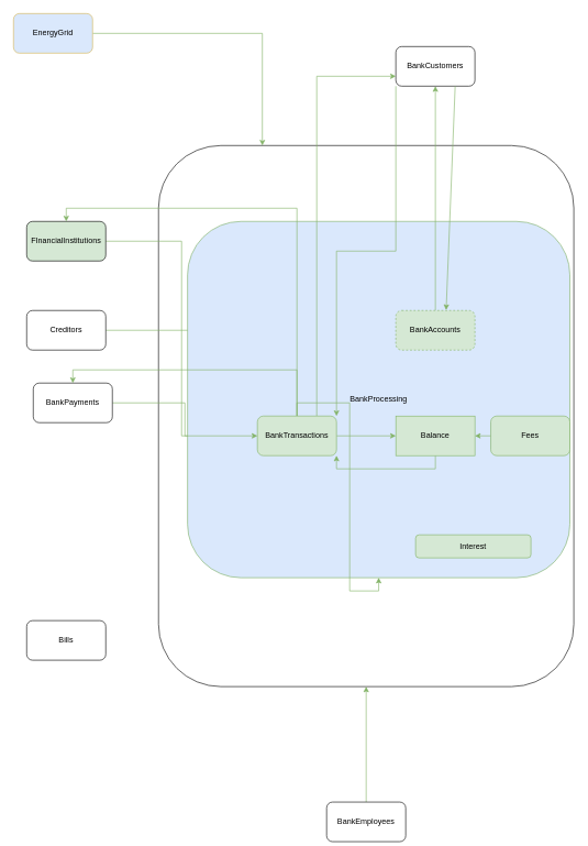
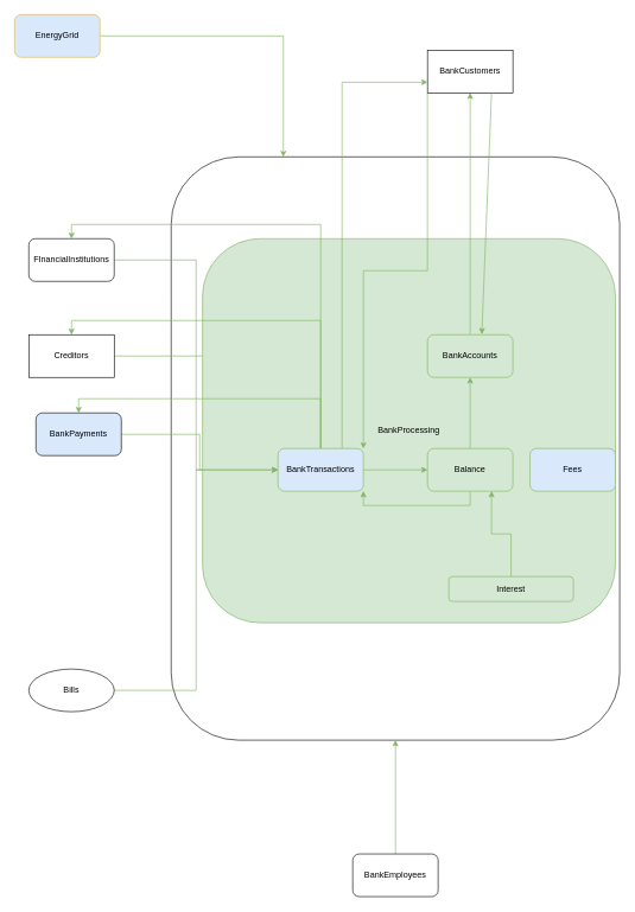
  <mxCell id="0" />
  <mxCell id="1" parent="0" />
  <mxCell id="2" value="" style="rounded=1;whiteSpace=wrap;html=1;" vertex="1" parent="1"><mxGeometry x="240" y="220" width="630" height="820" as="geometry" /></mxCell>
  <mxCell id="3" style="edgeStyle=orthogonalEdgeStyle;rounded=0;orthogonalLoop=1;jettySize=auto;html=1;entryX=0;entryY=0.5;entryDx=0;entryDy=0;fillColor=#d5e8d4;strokeColor=#82b366;" edge="1" parent="1" source="4" target="26"><mxGeometry relative="1" as="geometry" /></mxCell>
- <mxCell id="4" value="FInancialInstitutions" style="rounded=1;whiteSpace=wrap;html=1;fillColor=#d5e8d4;" vertex="1" parent="1"><mxGeometry x="40" y="335" width="120" height="60" as="geometry" /></mxCell>
+ <mxCell id="4" value="FInancialInstitutions" style="rounded=1;whiteSpace=wrap;html=1;" vertex="1" parent="1"><mxGeometry x="40" y="335" width="120" height="60" as="geometry" /></mxCell>
  <mxCell id="5" style="edgeStyle=orthogonalEdgeStyle;rounded=0;orthogonalLoop=1;jettySize=auto;html=1;exitX=1;exitY=0.5;exitDx=0;exitDy=0;fillColor=#d5e8d4;strokeColor=#82b366;" edge="1" parent="1" source="7"><mxGeometry relative="1" as="geometry"><mxPoint x="390" y="660" as="targetPoint" /></mxGeometry></mxCell>
- <mxCell id="6" value="BankProcessing" style="rounded=1;whiteSpace=wrap;html=1;fillColor=#dae8fc;strokeColor=#82b366;" vertex="1" parent="1"><mxGeometry x="284" y="335" width="580" height="540" as="geometry" /></mxCell>
- <mxCell id="7" value="Creditors" style="rounded=1;whiteSpace=wrap;html=1;" vertex="1" parent="1"><mxGeometry x="40" y="470" width="120" height="60" as="geometry" /></mxCell>
+ <mxCell id="6" value="BankProcessing" style="rounded=1;whiteSpace=wrap;html=1;fillColor=#d5e8d4;strokeColor=#82b366;" vertex="1" parent="1"><mxGeometry x="284" y="335" width="580" height="540" as="geometry" /></mxCell>
+ <mxCell id="7" value="Creditors" style="whiteSpace=wrap;html=1;rounded=0;" vertex="1" parent="1"><mxGeometry x="40" y="470" width="120" height="60" as="geometry" /></mxCell>
  <mxCell id="8" style="edgeStyle=orthogonalEdgeStyle;rounded=0;orthogonalLoop=1;jettySize=auto;html=1;entryX=0.5;entryY=1;entryDx=0;entryDy=0;fillColor=#d5e8d4;strokeColor=#82b366;" edge="1" parent="1" source="9" target="2"><mxGeometry relative="1" as="geometry" /></mxCell>
- <mxCell id="9" value="BankEmployees" style="rounded=1;whiteSpace=wrap;html=1;" vertex="1" parent="1"><mxGeometry x="495" y="1215" width="120" height="60" as="geometry" /></mxCell>
+ <mxCell id="9" value="BankEmployees" style="rounded=1;whiteSpace=wrap;html=1;" vertex="1" parent="1"><mxGeometry x="495" y="1200" width="120" height="60" as="geometry" /></mxCell>
  <mxCell id="10" style="edgeStyle=orthogonalEdgeStyle;rounded=0;orthogonalLoop=1;jettySize=auto;html=1;exitX=0.5;exitY=0;exitDx=0;exitDy=0;entryX=0.5;entryY=1;entryDx=0;entryDy=0;fillColor=#d5e8d4;strokeColor=#82b366;" edge="1" parent="1" source="11" target="13"><mxGeometry relative="1" as="geometry" /></mxCell>
- <mxCell id="11" value="BankAccounts" style="rounded=1;whiteSpace=wrap;html=1;fillColor=#d5e8d4;strokeColor=#82b366;dashed=1;" vertex="1" parent="1"><mxGeometry x="600" y="470" width="120" height="60" as="geometry" /></mxCell>
+ <mxCell id="11" value="BankAccounts" style="rounded=1;whiteSpace=wrap;html=1;fillColor=#d5e8d4;strokeColor=#82b366;" vertex="1" parent="1"><mxGeometry x="600" y="470" width="120" height="60" as="geometry" /></mxCell>
  <mxCell id="12" style="edgeStyle=orthogonalEdgeStyle;rounded=0;orthogonalLoop=1;jettySize=auto;html=1;exitX=0;exitY=1;exitDx=0;exitDy=0;entryX=1;entryY=0;entryDx=0;entryDy=0;fillColor=#d5e8d4;strokeColor=#82b366;" edge="1" parent="1" source="13" target="26"><mxGeometry relative="1" as="geometry" /></mxCell>
- <mxCell id="13" value="BankCustomers" style="rounded=1;whiteSpace=wrap;html=1;" vertex="1" parent="1"><mxGeometry x="600" y="70" width="120" height="60" as="geometry" /></mxCell>
- <mxCell id="15" value="Bills" style="rounded=1;whiteSpace=wrap;html=1;" vertex="1" parent="1"><mxGeometry x="40" y="940" width="120" height="60" as="geometry" /></mxCell>
+ <mxCell id="13" value="BankCustomers" style="whiteSpace=wrap;html=1;rounded=0;" vertex="1" parent="1"><mxGeometry x="600" y="70" width="120" height="60" as="geometry" /></mxCell>
+ <mxCell id="14" style="edgeStyle=orthogonalEdgeStyle;rounded=0;orthogonalLoop=1;jettySize=auto;html=1;entryX=0;entryY=0.5;entryDx=0;entryDy=0;fillColor=#d5e8d4;strokeColor=#82b366;" edge="1" parent="1" source="15" target="26"><mxGeometry relative="1" as="geometry" /></mxCell>
+ <mxCell id="15" value="Bills" style="ellipse;whiteSpace=wrap;html=1;" vertex="1" parent="1"><mxGeometry x="40" y="940" width="120" height="60" as="geometry" /></mxCell>
  <mxCell id="16" style="edgeStyle=orthogonalEdgeStyle;rounded=0;orthogonalLoop=1;jettySize=auto;html=1;exitX=1;exitY=0.5;exitDx=0;exitDy=0;entryX=0;entryY=0.5;entryDx=0;entryDy=0;fillColor=#d5e8d4;strokeColor=#82b366;" edge="1" parent="1" source="17" target="26"><mxGeometry relative="1" as="geometry"><mxPoint x="390" y="660" as="targetPoint" /><Array as="points"><mxPoint x="280" y="610" /><mxPoint x="280" y="660" /></Array></mxGeometry></mxCell>
- <mxCell id="17" value="BankPayments" style="rounded=1;whiteSpace=wrap;html=1;" vertex="1" parent="1"><mxGeometry x="50" y="580" width="120" height="60" as="geometry" /></mxCell>
+ <mxCell id="17" value="BankPayments" style="rounded=1;whiteSpace=wrap;html=1;fillColor=#dae8fc;" vertex="1" parent="1"><mxGeometry x="50" y="580" width="120" height="60" as="geometry" /></mxCell>
+ <mxCell id="18" style="edgeStyle=orthogonalEdgeStyle;rounded=0;orthogonalLoop=1;jettySize=auto;html=1;entryX=0.5;entryY=1;entryDx=0;entryDy=0;fillColor=#d5e8d4;strokeColor=#82b366;" edge="1" parent="1" source="20" target="11"><mxGeometry relative="1" as="geometry" /></mxCell>
  <mxCell id="19" style="edgeStyle=orthogonalEdgeStyle;rounded=0;orthogonalLoop=1;jettySize=auto;html=1;exitX=0.5;exitY=1;exitDx=0;exitDy=0;entryX=1;entryY=1;entryDx=0;entryDy=0;fillColor=#d5e8d4;strokeColor=#82b366;" edge="1" parent="1" source="20" target="26"><mxGeometry relative="1" as="geometry" /></mxCell>
- <mxCell id="20" value="Balance" style="whiteSpace=wrap;html=1;fillColor=#d5e8d4;strokeColor=#82b366;rounded=0;" vertex="1" parent="1"><mxGeometry x="600" y="630" width="120" height="60" as="geometry" /></mxCell>
+ <mxCell id="20" value="Balance" style="rounded=1;whiteSpace=wrap;html=1;fillColor=#d5e8d4;strokeColor=#82b366;" vertex="1" parent="1"><mxGeometry x="600" y="630" width="120" height="60" as="geometry" /></mxCell>
  <mxCell id="21" style="edgeStyle=orthogonalEdgeStyle;rounded=0;orthogonalLoop=1;jettySize=auto;html=1;exitX=1;exitY=0.5;exitDx=0;exitDy=0;entryX=0;entryY=0.5;entryDx=0;entryDy=0;fillColor=#d5e8d4;strokeColor=#82b366;" edge="1" parent="1" source="26" target="20"><mxGeometry relative="1" as="geometry" /></mxCell>
  <mxCell id="22" style="edgeStyle=orthogonalEdgeStyle;rounded=0;orthogonalLoop=1;jettySize=auto;html=1;entryX=0.5;entryY=0;entryDx=0;entryDy=0;fillColor=#d5e8d4;strokeColor=#82b366;" edge="1" parent="1" source="26" target="4"><mxGeometry relative="1" as="geometry"><Array as="points"><mxPoint x="450" y="315" /><mxPoint x="100" y="315" /></Array></mxGeometry></mxCell>
- <mxCell id="23" style="edgeStyle=orthogonalEdgeStyle;rounded=0;orthogonalLoop=1;jettySize=auto;html=1;exitX=0.5;exitY=0;exitDx=0;exitDy=0;fillColor=#d5e8d4;strokeColor=#82b366;" edge="1" parent="1" source="26" target="6"><mxGeometry relative="1" as="geometry" /></mxCell>
+ <mxCell id="23" style="edgeStyle=orthogonalEdgeStyle;rounded=0;orthogonalLoop=1;jettySize=auto;html=1;exitX=0.5;exitY=0;exitDx=0;exitDy=0;entryX=0.5;entryY=0;entryDx=0;entryDy=0;fillColor=#d5e8d4;strokeColor=#82b366;" edge="1" parent="1" source="26" target="7"><mxGeometry relative="1" as="geometry" /></mxCell>
  <mxCell id="24" style="edgeStyle=orthogonalEdgeStyle;rounded=0;orthogonalLoop=1;jettySize=auto;html=1;exitX=0.5;exitY=0;exitDx=0;exitDy=0;entryX=0.5;entryY=0;entryDx=0;entryDy=0;fillColor=#d5e8d4;strokeColor=#82b366;" edge="1" parent="1" source="26" target="17"><mxGeometry relative="1" as="geometry" /></mxCell>
  <mxCell id="25" style="edgeStyle=orthogonalEdgeStyle;rounded=0;orthogonalLoop=1;jettySize=auto;html=1;exitX=0.75;exitY=0;exitDx=0;exitDy=0;entryX=0;entryY=0.75;entryDx=0;entryDy=0;fillColor=#d5e8d4;strokeColor=#82b366;" edge="1" parent="1" source="26" target="13"><mxGeometry relative="1" as="geometry" /></mxCell>
- <mxCell id="26" value="BankTransactions" style="rounded=1;whiteSpace=wrap;html=1;fillColor=#d5e8d4;strokeColor=#82b366;" vertex="1" parent="1"><mxGeometry x="390" y="630" width="120" height="60" as="geometry" /></mxCell>
+ <mxCell id="26" value="BankTransactions" style="rounded=1;whiteSpace=wrap;html=1;fillColor=#dae8fc;strokeColor=#82b366;" vertex="1" parent="1"><mxGeometry x="390" y="630" width="120" height="60" as="geometry" /></mxCell>
  <mxCell id="27" value="" style="endArrow=classic;html=1;rounded=0;entryX=0.636;entryY=-0.012;entryDx=0;entryDy=0;entryPerimeter=0;exitX=0.75;exitY=1;exitDx=0;exitDy=0;fillColor=#d5e8d4;strokeColor=#82b366;" edge="1" parent="1" source="13" target="11"><mxGeometry width="50" height="50" relative="1" as="geometry"><mxPoint x="460" y="620" as="sourcePoint" /><mxPoint x="510" y="570" as="targetPoint" /></mxGeometry></mxCell>
+ <mxCell id="28" style="edgeStyle=orthogonalEdgeStyle;rounded=0;orthogonalLoop=1;jettySize=auto;html=1;exitX=0.5;exitY=0;exitDx=0;exitDy=0;entryX=0.75;entryY=1;entryDx=0;entryDy=0;fillColor=#d5e8d4;strokeColor=#82b366;" edge="1" parent="1" source="29" target="20"><mxGeometry relative="1" as="geometry" /></mxCell>
  <mxCell id="29" value="Interest" style="rounded=1;whiteSpace=wrap;html=1;fillColor=#d5e8d4;strokeColor=#82b366;" vertex="1" parent="1"><mxGeometry x="630" y="810" width="175" height="35" as="geometry" /></mxCell>
- <mxCell id="30" value="Fees" style="rounded=1;whiteSpace=wrap;html=1;fillColor=#d5e8d4;strokeColor=#82b366;" vertex="1" parent="1"><mxGeometry x="744" y="630" width="120" height="60" as="geometry" /></mxCell>
- <mxCell id="31" value="" style="endArrow=classic;html=1;rounded=0;entryX=1;entryY=0.5;entryDx=0;entryDy=0;exitX=0;exitY=0.5;exitDx=0;exitDy=0;fillColor=#d5e8d4;strokeColor=#82b366;" edge="1" parent="1" source="30" target="20"><mxGeometry width="50" height="50" relative="1" as="geometry"><mxPoint x="460" y="620" as="sourcePoint" /><mxPoint x="510" y="570" as="targetPoint" /></mxGeometry></mxCell>
+ <mxCell id="30" value="Fees" style="rounded=1;whiteSpace=wrap;html=1;fillColor=#dae8fc;strokeColor=#82b366;" vertex="1" parent="1"><mxGeometry x="744" y="630" width="120" height="60" as="geometry" /></mxCell>
  <mxCell id="32" style="edgeStyle=orthogonalEdgeStyle;rounded=0;orthogonalLoop=1;jettySize=auto;html=1;entryX=0.25;entryY=0;entryDx=0;entryDy=0;fillColor=#d5e8d4;strokeColor=#82b366;" edge="1" parent="1" source="33" target="2"><mxGeometry relative="1" as="geometry" /></mxCell>
  <mxCell id="33" value="EnergyGrid" style="rounded=1;whiteSpace=wrap;html=1;fillColor=#dae8fc;strokeColor=#d6b656;" vertex="1" parent="1"><mxGeometry x="20" y="20" width="120" height="60" as="geometry" /></mxCell>
